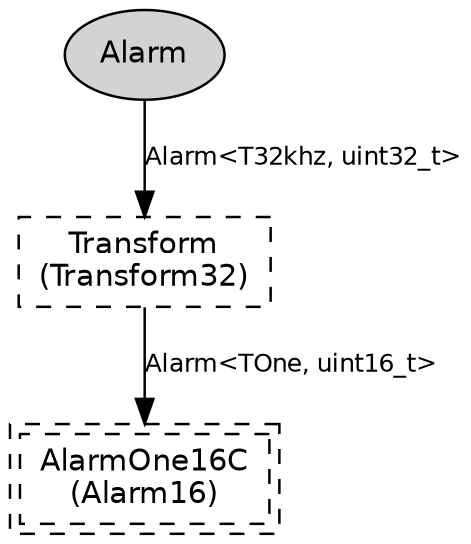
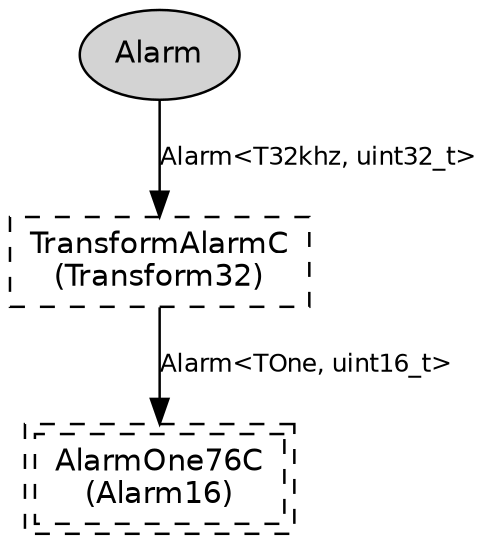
  digraph {
    fontname="DejaVu Sans"
    node [fontname="DejaVu Sans" fontsize=12 shape=box style=dashed]
    edge [fontname="DejaVu Sans" fontsize=10]
    n1 [label=Alarm shape=ellipse style=filled]
-   n2 [label="Transform\n(Transform32)"]
-   n3 [label="AlarmOne16C\n(Alarm16)" peripheries=2]
+   n2 [label="TransformAlarmC\n(Transform32)"]
+   n3 [label="AlarmOne76C\n(Alarm16)" peripheries=2]
    n1 -> n2 [label="Alarm<T32khz, uint32_t>"]
    n2 -> n3 [label="Alarm<TOne, uint16_t>"]
  }
